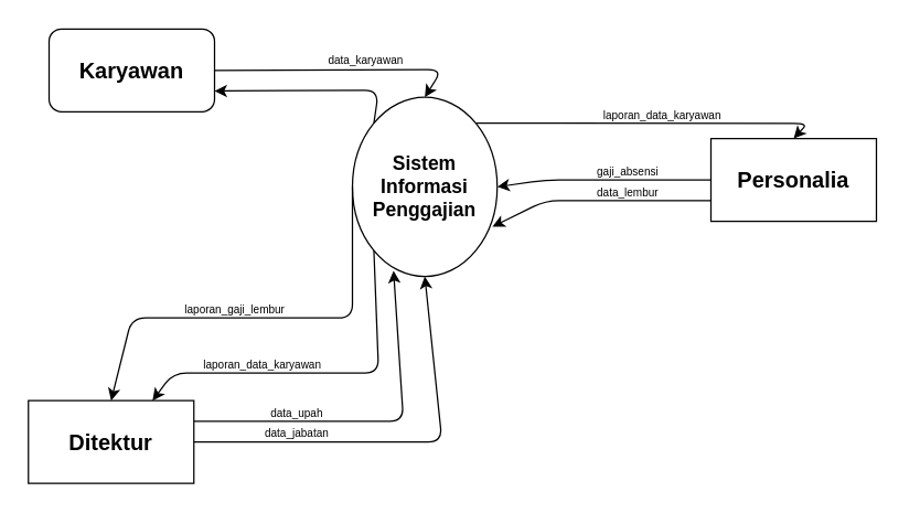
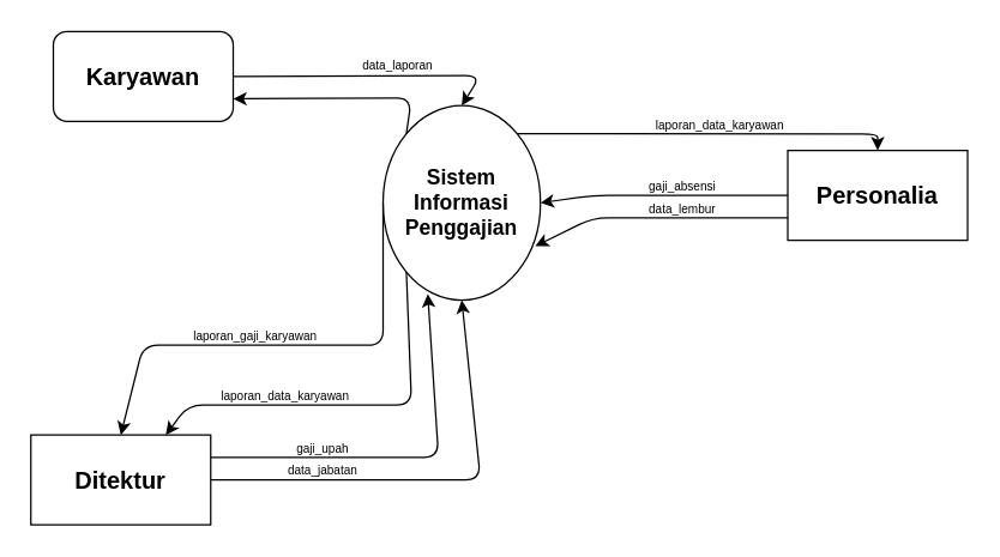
  <mxCell id="0" />
  <mxCell id="1" parent="0" />
  <mxCell id="2" value="&lt;b&gt;&lt;font style=&quot;font-size: 16px&quot;&gt;Karyawan&lt;/font&gt;&lt;/b&gt;" style="whiteSpace=wrap;html=1;rounded=1;" vertex="1" parent="1"><mxGeometry x="35" y="20.5" width="120" height="60" as="geometry" /></mxCell>
  <mxCell id="3" value="&lt;b&gt;&lt;font style=&quot;font-size: 16px&quot;&gt;Ditektur&lt;br&gt;&lt;/font&gt;&lt;/b&gt;" style="rounded=0;whiteSpace=wrap;html=1;" vertex="1" parent="1"><mxGeometry x="20" y="290" width="120" height="60" as="geometry" /></mxCell>
- <mxCell id="4" value="&lt;b&gt;&lt;font style=&quot;font-size: 16px&quot;&gt;Personalia&lt;br&gt;&lt;/font&gt;&lt;/b&gt;" style="rounded=0;whiteSpace=wrap;html=1;" vertex="1" parent="1"><mxGeometry x="515" y="100" width="120" height="60" as="geometry" /></mxCell>
+ <mxCell id="4" value="&lt;b&gt;&lt;font style=&quot;font-size: 16px&quot;&gt;Personalia&lt;br&gt;&lt;/font&gt;&lt;/b&gt;" style="rounded=0;whiteSpace=wrap;html=1;" vertex="1" parent="1"><mxGeometry x="525" y="100" width="120" height="60" as="geometry" /></mxCell>
  <mxCell id="5" value="&lt;b style=&quot;font-size: 14px&quot;&gt;Sistem&lt;br&gt;Informasi&lt;br&gt;Penggajian&lt;/b&gt;" style="ellipse;whiteSpace=wrap;html=1;aspect=fixed;" vertex="1" parent="1"><mxGeometry x="255" y="70" width="105" height="130" as="geometry" /></mxCell>
  <mxCell id="6" value="" style="endArrow=classic;html=1;exitX=1;exitY=0.5;exitDx=0;exitDy=0;entryX=0.5;entryY=0;entryDx=0;entryDy=0;" edge="1" parent="1" source="2" target="5"><mxGeometry width="50" height="50" relative="1" as="geometry"><mxPoint x="305" y="330" as="sourcePoint" /><mxPoint x="355" y="280" as="targetPoint" /><Array as="points"><mxPoint x="320" y="50" /></Array></mxGeometry></mxCell>
- <mxCell id="7" value="&lt;font style=&quot;font-size: 8px&quot;&gt;data_karyawan&lt;/font&gt;" style="text;html=1;strokeColor=none;fillColor=none;align=center;verticalAlign=middle;whiteSpace=wrap;rounded=0;" vertex="1" parent="1"><mxGeometry x="235" y="37" width="60" height="10" as="geometry" /></mxCell>
+ <mxCell id="7" value="&lt;font style=&quot;font-size: 8px&quot;&gt;data_laporan&lt;/font&gt;" style="text;html=1;strokeColor=none;fillColor=none;align=center;verticalAlign=middle;whiteSpace=wrap;rounded=0;" vertex="1" parent="1"><mxGeometry x="235" y="37" width="60" height="10" as="geometry" /></mxCell>
  <mxCell id="8" value="" style="endArrow=classic;html=1;exitX=1;exitY=0.5;exitDx=0;exitDy=0;entryX=0.5;entryY=1;entryDx=0;entryDy=0;" edge="1" parent="1" source="3" target="5"><mxGeometry width="50" height="50" relative="1" as="geometry"><mxPoint x="145" y="140" as="sourcePoint" /><mxPoint x="195" y="90" as="targetPoint" /><Array as="points"><mxPoint x="320" y="320" /></Array></mxGeometry></mxCell>
  <mxCell id="9" value="&lt;font style=&quot;font-size: 8px&quot;&gt;data_jabatan&lt;/font&gt;" style="text;html=1;strokeColor=none;fillColor=none;align=center;verticalAlign=middle;whiteSpace=wrap;rounded=0;" vertex="1" parent="1"><mxGeometry x="185" y="303" width="60" height="20" as="geometry" /></mxCell>
  <mxCell id="10" value="" style="endArrow=classic;html=1;entryX=0.284;entryY=0.968;entryDx=0;entryDy=0;entryPerimeter=0;exitX=1;exitY=0.25;exitDx=0;exitDy=0;" edge="1" parent="1" source="3" target="5"><mxGeometry width="50" height="50" relative="1" as="geometry"><mxPoint x="145" y="140" as="sourcePoint" /><mxPoint x="195" y="90" as="targetPoint" /><Array as="points"><mxPoint x="292" y="305" /></Array></mxGeometry></mxCell>
- <mxCell id="11" value="&lt;font style=&quot;font-size: 8px&quot;&gt;data_upah&lt;/font&gt;" style="text;html=1;strokeColor=none;fillColor=none;align=center;verticalAlign=middle;whiteSpace=wrap;rounded=0;" vertex="1" parent="1"><mxGeometry x="185" y="288" width="60" height="20" as="geometry" /></mxCell>
+ <mxCell id="11" value="&lt;font style=&quot;font-size: 8px&quot;&gt;gaji_upah&lt;/font&gt;" style="text;html=1;strokeColor=none;fillColor=none;align=center;verticalAlign=middle;whiteSpace=wrap;rounded=0;" vertex="1" parent="1"><mxGeometry x="185" y="288" width="60" height="20" as="geometry" /></mxCell>
  <mxCell id="12" value="" style="endArrow=classic;html=1;exitX=0;exitY=0.5;exitDx=0;exitDy=0;entryX=1;entryY=0.5;entryDx=0;entryDy=0;" edge="1" parent="1" source="4" target="5"><mxGeometry width="50" height="50" relative="1" as="geometry"><mxPoint x="485" y="180" as="sourcePoint" /><mxPoint x="375" y="190" as="targetPoint" /><Array as="points"><mxPoint x="395" y="130" /></Array></mxGeometry></mxCell>
  <mxCell id="13" value="&lt;font style=&quot;font-size: 8px&quot;&gt;gaji_absensi&lt;/font&gt;" style="text;html=1;strokeColor=none;fillColor=none;align=center;verticalAlign=middle;whiteSpace=wrap;rounded=0;" vertex="1" parent="1"><mxGeometry x="425" y="113" width="60" height="20" as="geometry" /></mxCell>
  <mxCell id="14" value="" style="endArrow=classic;html=1;exitX=0;exitY=0.75;exitDx=0;exitDy=0;entryX=0.967;entryY=0.722;entryDx=0;entryDy=0;entryPerimeter=0;" edge="1" parent="1" source="4" target="5"><mxGeometry width="50" height="50" relative="1" as="geometry"><mxPoint x="435" y="140" as="sourcePoint" /><mxPoint x="485" y="90" as="targetPoint" /><Array as="points"><mxPoint x="395" y="145" /></Array></mxGeometry></mxCell>
  <mxCell id="15" value="&lt;font style=&quot;font-size: 8px&quot;&gt;data_lembur&lt;/font&gt;" style="text;html=1;strokeColor=none;fillColor=none;align=center;verticalAlign=middle;whiteSpace=wrap;rounded=0;" vertex="1" parent="1"><mxGeometry x="425" y="130.5" width="60" height="15" as="geometry" /></mxCell>
  <mxCell id="16" value="" style="endArrow=classic;html=1;entryX=0.5;entryY=0;entryDx=0;entryDy=0;exitX=1;exitY=0;exitDx=0;exitDy=0;" edge="1" parent="1" source="5" target="4"><mxGeometry width="50" height="50" relative="1" as="geometry"><mxPoint x="275" y="100" as="sourcePoint" /><mxPoint x="325" y="50" as="targetPoint" /><Array as="points"><mxPoint x="585" y="89" /></Array></mxGeometry></mxCell>
  <mxCell id="17" value="&lt;font style=&quot;font-size: 8px&quot;&gt;laporan_data_karyawan&lt;/font&gt;" style="text;html=1;strokeColor=none;fillColor=none;align=center;verticalAlign=middle;whiteSpace=wrap;rounded=0;" vertex="1" parent="1"><mxGeometry x="435" y="76.5" width="90" height="10" as="geometry" /></mxCell>
  <mxCell id="18" value="" style="endArrow=classic;html=1;entryX=0.75;entryY=0;entryDx=0;entryDy=0;exitX=0;exitY=1;exitDx=0;exitDy=0;" edge="1" parent="1" source="5" target="3"><mxGeometry width="50" height="50" relative="1" as="geometry"><mxPoint x="255" y="200" as="sourcePoint" /><mxPoint x="305" y="150" as="targetPoint" /><Array as="points"><mxPoint x="274" y="270" /><mxPoint x="125" y="270" /></Array></mxGeometry></mxCell>
  <mxCell id="19" value="&lt;font style=&quot;font-size: 8px&quot;&gt;laporan_data_karyawan&lt;/font&gt;" style="text;html=1;strokeColor=none;fillColor=none;align=center;verticalAlign=middle;whiteSpace=wrap;rounded=0;" vertex="1" parent="1"><mxGeometry x="145" y="258" width="90" height="10" as="geometry" /></mxCell>
  <mxCell id="20" value="" style="endArrow=classic;html=1;exitX=0;exitY=0;exitDx=0;exitDy=0;entryX=1;entryY=0.75;entryDx=0;entryDy=0;" edge="1" parent="1" source="5" target="2"><mxGeometry width="50" height="50" relative="1" as="geometry"><mxPoint x="165" y="220" as="sourcePoint" /><mxPoint x="215" y="170" as="targetPoint" /><Array as="points"><mxPoint x="274" y="65" /></Array></mxGeometry></mxCell>
  <mxCell id="21" value="" style="endArrow=classic;html=1;exitX=0;exitY=0.5;exitDx=0;exitDy=0;entryX=0.5;entryY=0;entryDx=0;entryDy=0;" edge="1" parent="1" source="5" target="3"><mxGeometry width="50" height="50" relative="1" as="geometry"><mxPoint x="235" y="220" as="sourcePoint" /><mxPoint x="285" y="170" as="targetPoint" /><Array as="points"><mxPoint x="255" y="230" /><mxPoint x="95" y="230" /></Array></mxGeometry></mxCell>
- <mxCell id="22" value="&lt;font style=&quot;font-size: 8px&quot;&gt;laporan_gaji_lembur&lt;/font&gt;" style="text;html=1;strokeColor=none;fillColor=none;align=center;verticalAlign=middle;whiteSpace=wrap;rounded=0;" vertex="1" parent="1"><mxGeometry x="125" y="218" width="90" height="10" as="geometry" /></mxCell>
+ <mxCell id="22" value="&lt;font style=&quot;font-size: 8px&quot;&gt;laporan_gaji_karyawan&lt;/font&gt;" style="text;html=1;strokeColor=none;fillColor=none;align=center;verticalAlign=middle;whiteSpace=wrap;rounded=0;" vertex="1" parent="1"><mxGeometry x="125" y="218" width="90" height="10" as="geometry" /></mxCell>
